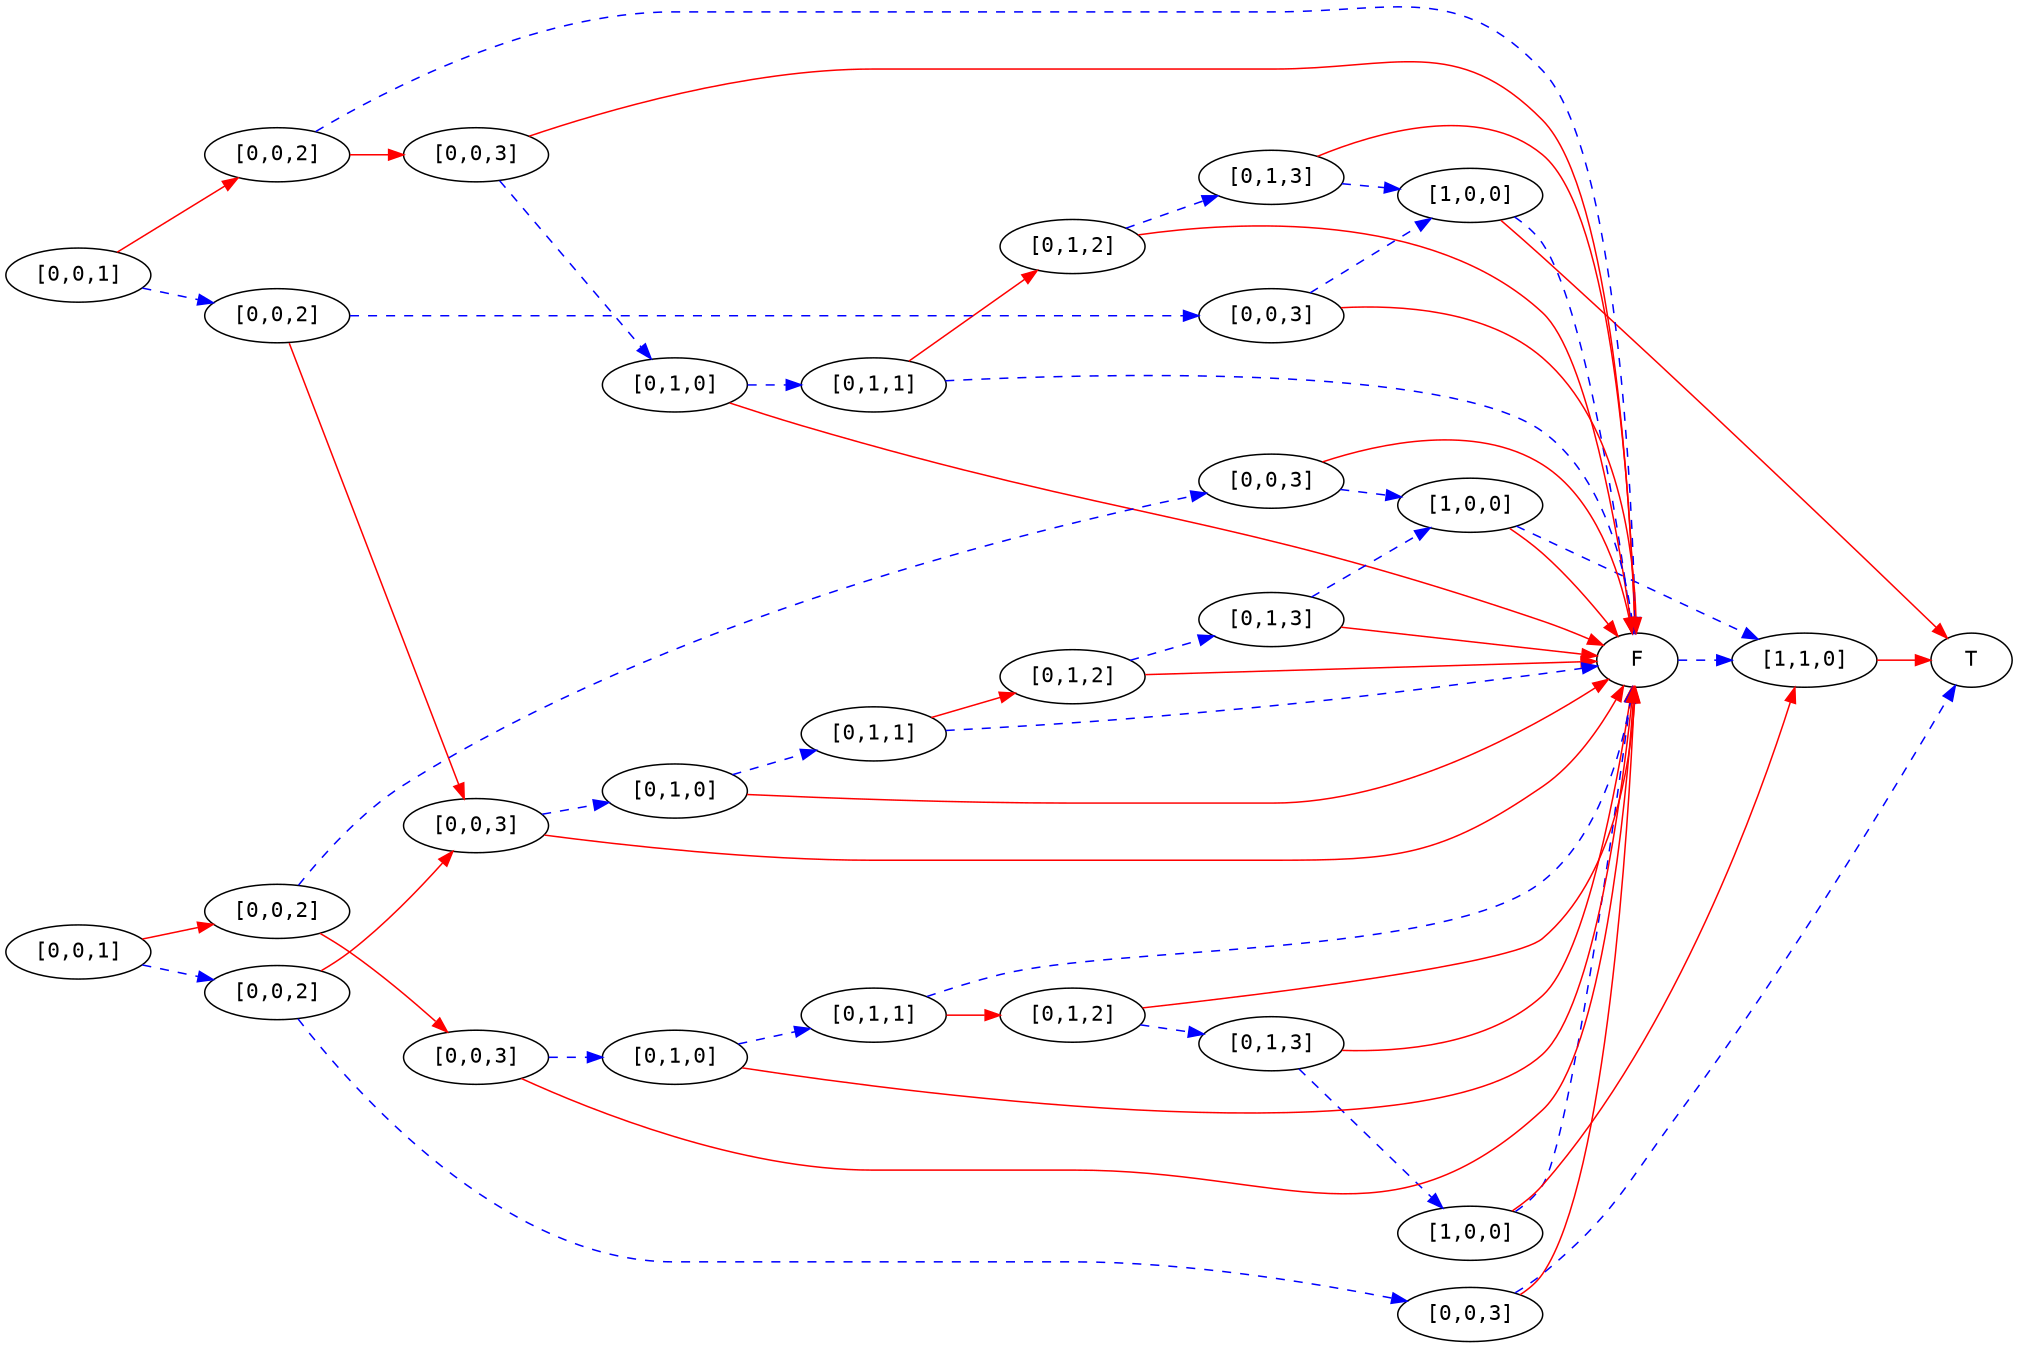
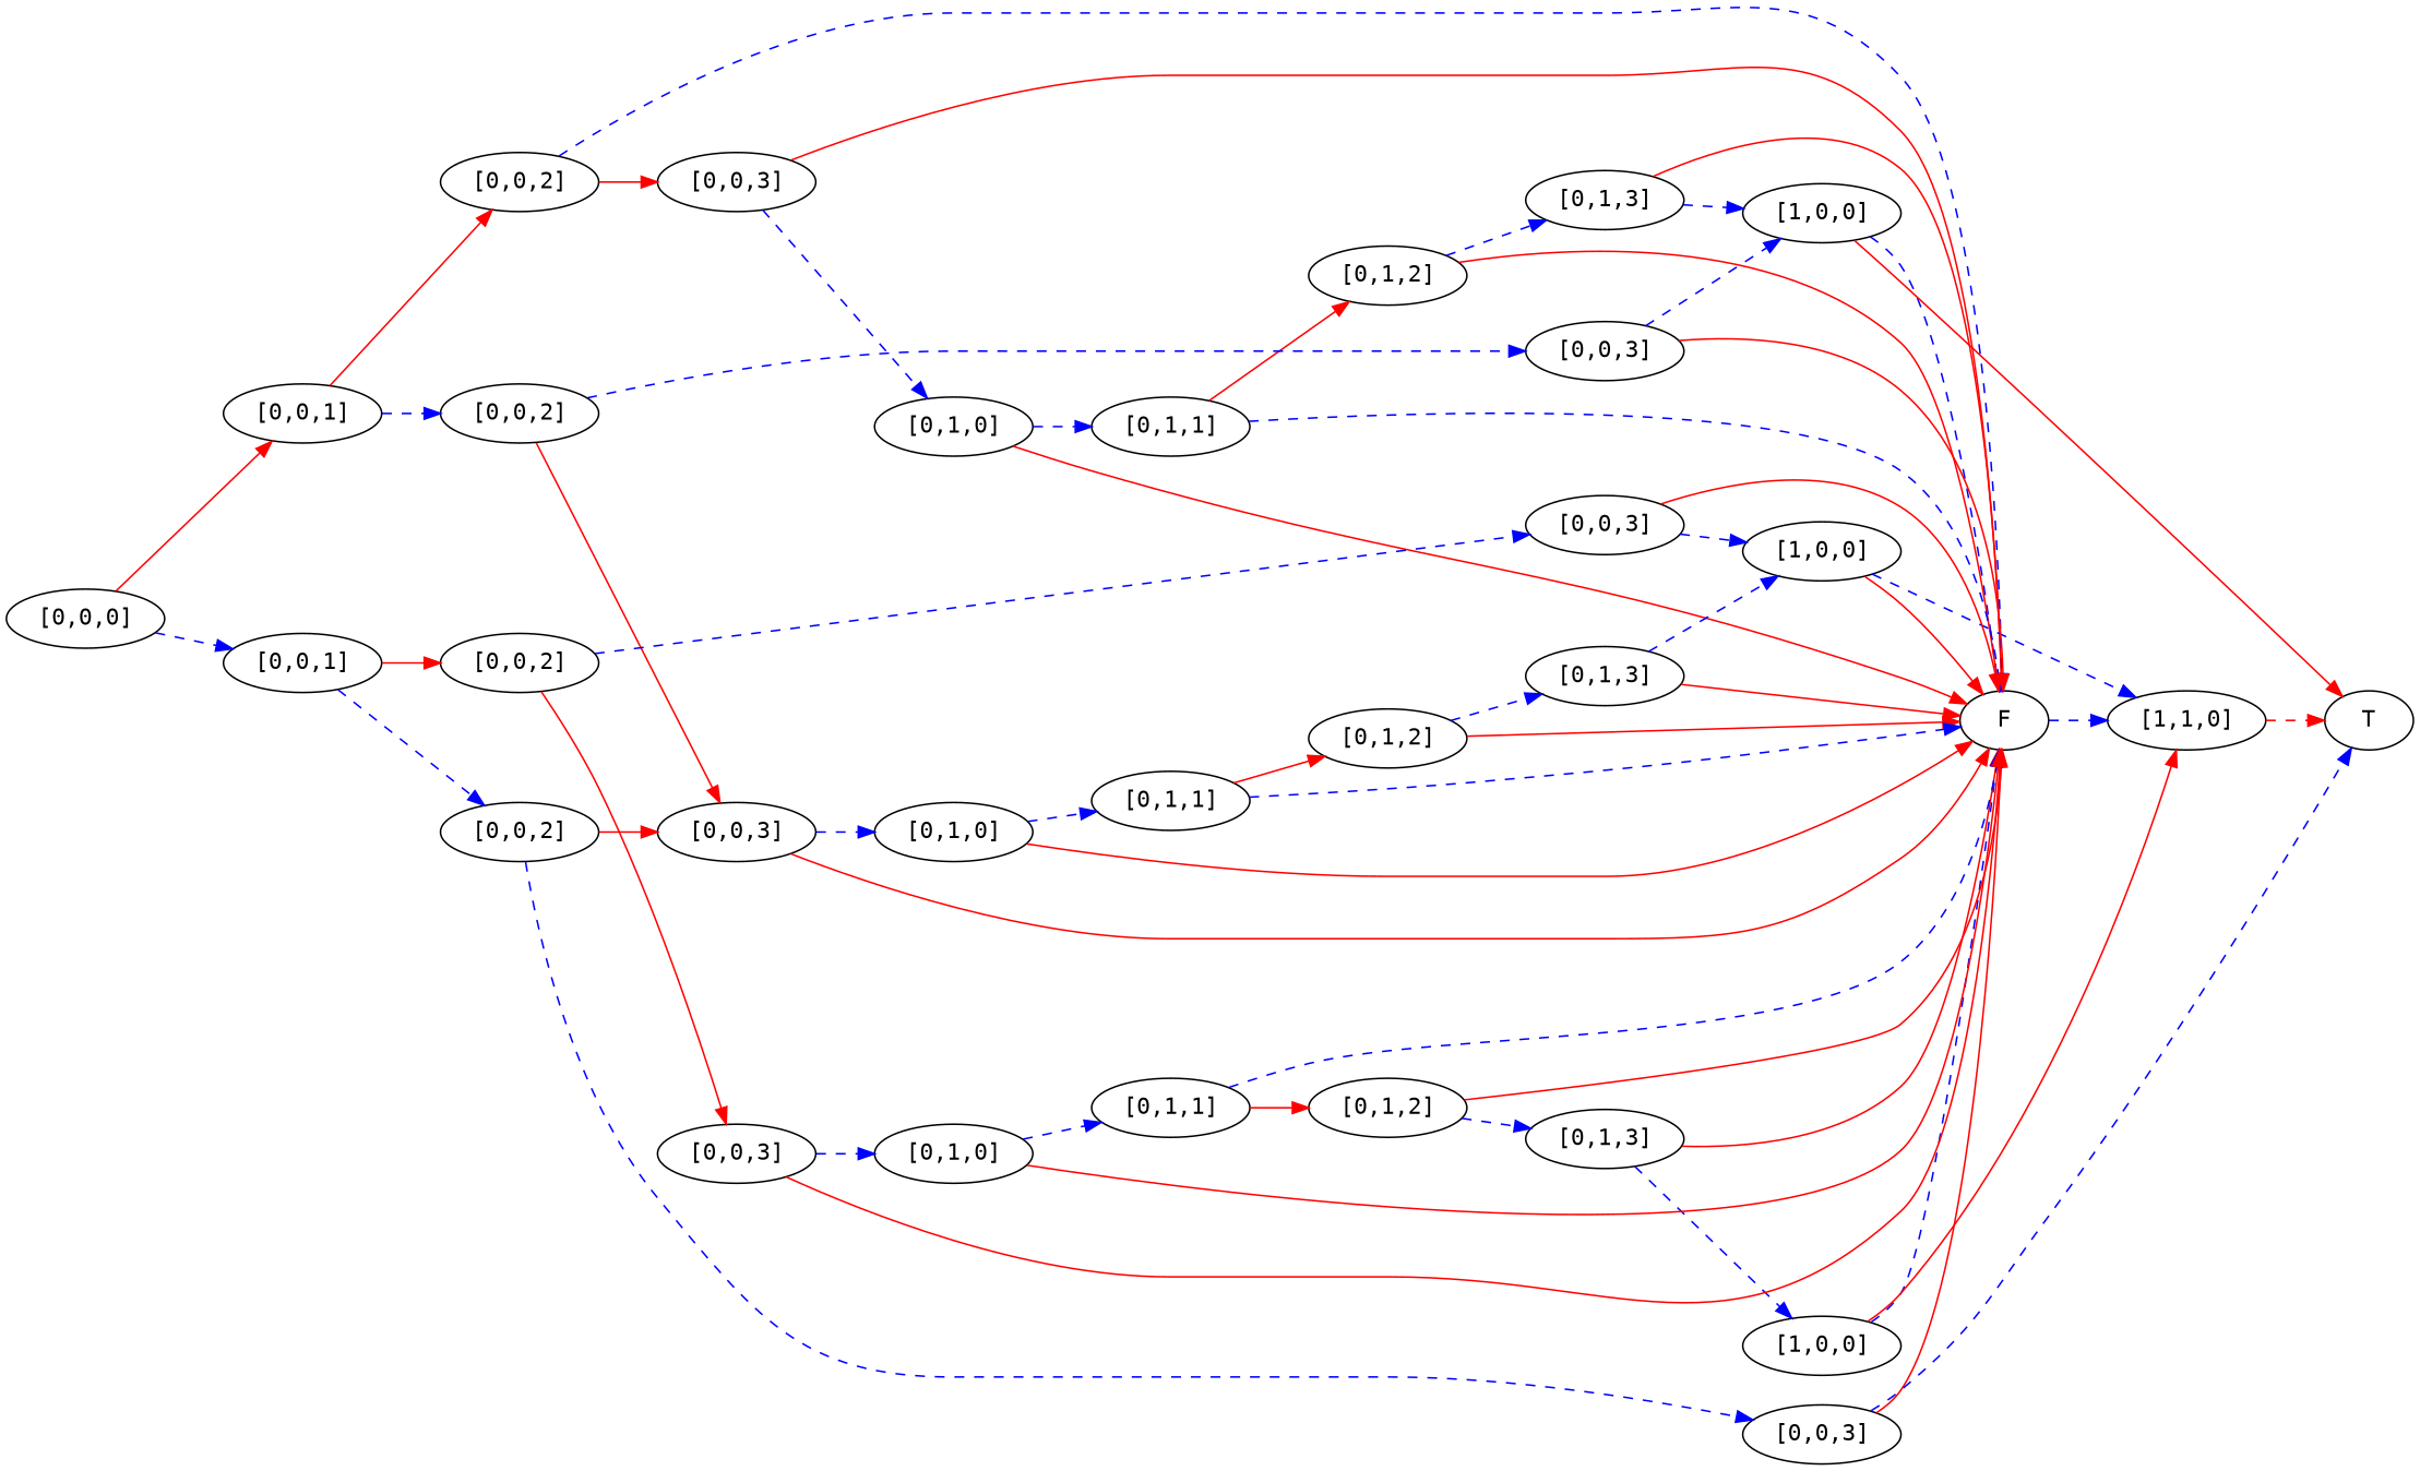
  digraph {
    fontname="DejaVu Sans Mono"
    rankdir=LR
    node [fontname="DejaVu Sans Mono"]
    edge [color=blue fontname="DejaVu Sans Mono"]
    n1 [label=F]
    n2 [label="[1,1,0]"]
    n3 [label=T]
    n4 [label="[1,0,0]"]
    n5 [label="[0,1,3]"]
    n6 [label="[0,1,2]"]
    n7 [label="[0,1,1]"]
    n8 [label="[0,1,0]"]
    n9 [label="[0,0,3]"]
    n10 [label="[0,0,2]"]
    n11 [label="[1,0,0]"]
    n12 [label="[0,1,3]"]
    n13 [label="[0,1,2]"]
    n14 [label="[0,1,1]"]
    n15 [label="[0,1,0]"]
    n16 [label="[0,0,3]"]
    n17 [label="[0,0,3]"]
    n18 [label="[0,0,2]"]
    n19 [label="[0,0,1]"]
    n20 [label="[1,0,0]"]
    n21 [label="[0,1,3]"]
    n22 [label="[0,1,2]"]
    n23 [label="[0,1,1]"]
    n24 [label="[0,1,0]"]
    n25 [label="[0,0,3]"]
    n26 [label="[0,0,3]"]
    n27 [label="[0,0,2]"]
    n28 [label="[0,0,3]"]
    n29 [label="[0,0,2]"]
    n30 [label="[0,0,1]"]
+   n31 [label="[0,0,0]"]
    n1 -> n2 [style=dashed]
-   n2 -> n3 [color=red]
+   n2 -> n3 [color=red style=dashed]
    n4 -> n1 [style=dashed]
    n4 -> n3 [color=red]
    n5 -> n1 [color=red]
    n5 -> n4 [style=dashed]
    n6 -> n1 [color=red]
    n6 -> n5 [style=dashed]
    n7 -> n1 [style=dashed]
    n7 -> n6 [color=red]
    n8 -> n1 [color=red]
    n8 -> n7 [style=dashed]
    n9 -> n1 [color=red]
    n9 -> n8 [style=dashed]
    n10 -> n1 [style=dashed]
    n10 -> n9 [color=red]
    n11 -> n1 [color=red]
    n11 -> n2 [style=dashed]
    n12 -> n1 [color=red]
    n12 -> n11 [style=dashed]
    n13 -> n1 [color=red]
    n13 -> n12 [style=dashed]
    n14 -> n1 [style=dashed]
    n14 -> n13 [color=red]
    n15 -> n1 [color=red]
    n15 -> n14 [style=dashed]
    n16 -> n1 [color=red]
    n16 -> n15 [style=dashed]
    n17 -> n1 [color=red]
    n17 -> n4 [style=dashed]
    n18 -> n16 [color=red]
    n18 -> n17 [style=dashed]
    n19 -> n10 [color=red]
    n19 -> n18 [style=dashed]
    n20 -> n1 [style=dashed]
    n20 -> n2 [color=red]
    n21 -> n1 [color=red]
    n21 -> n20 [style=dashed]
    n22 -> n1 [color=red]
    n22 -> n21 [style=dashed]
    n23 -> n1 [style=dashed]
    n23 -> n22 [color=red]
    n24 -> n1 [color=red]
    n24 -> n23 [style=dashed]
    n25 -> n1 [color=red]
    n25 -> n24 [style=dashed]
    n26 -> n1 [color=red]
    n26 -> n11 [style=dashed]
    n27 -> n25 [color=red]
    n27 -> n26 [style=dashed]
    n28 -> n1 [color=red]
    n28 -> n3 [style=dashed]
    n29 -> n16 [color=red]
    n29 -> n28 [style=dashed]
    n30 -> n27 [color=red]
    n30 -> n29 [style=dashed]
+   n31 -> n19 [color=red]
+   n31 -> n30 [style=dashed]
  }
